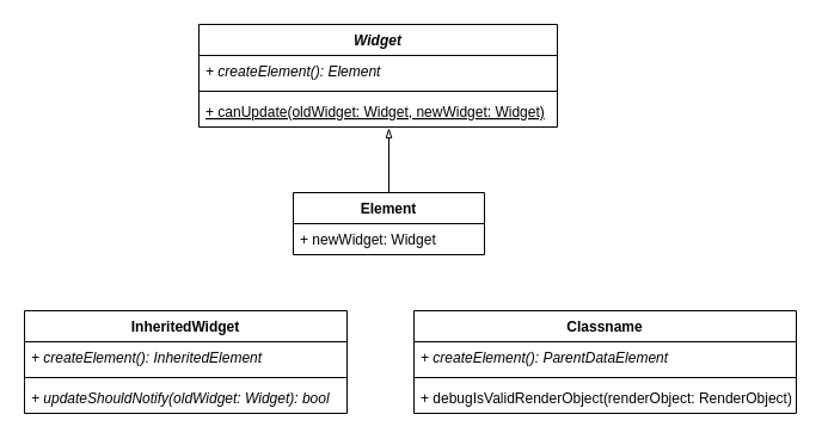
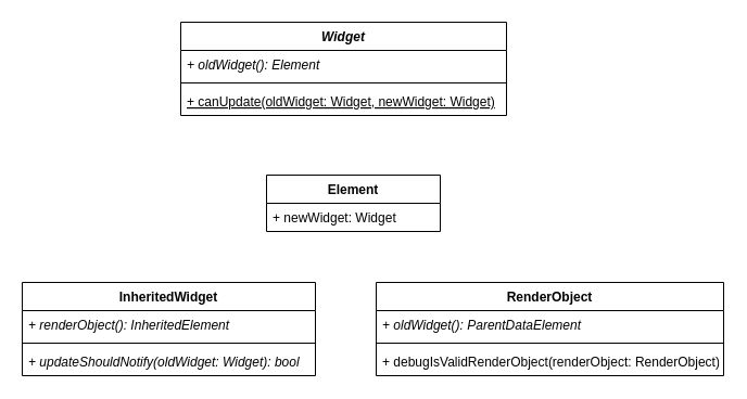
  <mxCell id="0" />
  <mxCell id="1" parent="0" />
  <mxCell id="2" value="Widget" style="swimlane;fontStyle=3;align=center;verticalAlign=top;childLayout=stackLayout;horizontal=1;startSize=26;horizontalStack=0;resizeParent=1;resizeParentMax=0;resizeLast=0;collapsible=1;marginBottom=0;" vertex="1" parent="1"><mxGeometry x="166" y="20" width="300" height="86" as="geometry" /></mxCell>
- <mxCell id="3" value="+ createElement(): Element" style="text;strokeColor=none;fillColor=none;align=left;verticalAlign=top;spacingLeft=4;spacingRight=4;overflow=hidden;rotatable=0;points=[[0,0.5],[1,0.5]];portConstraint=eastwest;fontStyle=2" vertex="1" parent="2"><mxGeometry y="26" width="300" height="26" as="geometry" /></mxCell>
+ <mxCell id="3" value="+ oldWidget(): Element" style="text;strokeColor=none;fillColor=none;align=left;verticalAlign=top;spacingLeft=4;spacingRight=4;overflow=hidden;rotatable=0;points=[[0,0.5],[1,0.5]];portConstraint=eastwest;fontStyle=2" vertex="1" parent="2"><mxGeometry y="26" width="300" height="26" as="geometry" /></mxCell>
  <mxCell id="4" value="" style="line;strokeWidth=1;fillColor=none;align=left;verticalAlign=middle;spacingTop=-1;spacingLeft=3;spacingRight=3;rotatable=0;labelPosition=right;points=[];portConstraint=eastwest;" vertex="1" parent="2"><mxGeometry y="52" width="300" height="8" as="geometry" /></mxCell>
  <mxCell id="5" value="+ canUpdate(oldWidget: Widget, newWidget: Widget)" style="text;strokeColor=none;fillColor=none;align=left;verticalAlign=top;spacingLeft=4;spacingRight=4;overflow=hidden;rotatable=0;points=[[0,0.5],[1,0.5]];portConstraint=eastwest;fontStyle=4" vertex="1" parent="2"><mxGeometry y="60" width="300" height="26" as="geometry" /></mxCell>
- <mxCell id="6" style="edgeStyle=orthogonalEdgeStyle;rounded=0;orthogonalLoop=1;jettySize=auto;html=1;exitX=0.5;exitY=0;exitDx=0;exitDy=0;entryX=0.53;entryY=1.038;entryDx=0;entryDy=0;entryPerimeter=0;endArrow=blockThin;endFill=0;" edge="1" parent="1" source="7" target="5"><mxGeometry relative="1" as="geometry" /></mxCell>
  <mxCell id="7" value="Element" style="swimlane;fontStyle=1;align=center;verticalAlign=top;childLayout=stackLayout;horizontal=1;startSize=26;horizontalStack=0;resizeParent=1;resizeParentMax=0;resizeLast=0;collapsible=1;marginBottom=0;" vertex="1" parent="1"><mxGeometry x="245" y="161" width="160" height="52" as="geometry" /></mxCell>
  <mxCell id="8" value="+ newWidget: Widget" style="text;strokeColor=none;fillColor=none;align=left;verticalAlign=top;spacingLeft=4;spacingRight=4;overflow=hidden;rotatable=0;points=[[0,0.5],[1,0.5]];portConstraint=eastwest;" vertex="1" parent="7"><mxGeometry y="26" width="160" height="26" as="geometry" /></mxCell>
  <mxCell id="9" value="InheritedWidget" style="swimlane;fontStyle=1;align=center;verticalAlign=top;childLayout=stackLayout;horizontal=1;startSize=26;horizontalStack=0;resizeParent=1;resizeParentMax=0;resizeLast=0;collapsible=1;marginBottom=0;" vertex="1" parent="1"><mxGeometry x="20" y="260" width="270" height="86" as="geometry" /></mxCell>
- <mxCell id="10" value="+ createElement(): InheritedElement" style="text;strokeColor=none;fillColor=none;align=left;verticalAlign=top;spacingLeft=4;spacingRight=4;overflow=hidden;rotatable=0;points=[[0,0.5],[1,0.5]];portConstraint=eastwest;fontStyle=2" vertex="1" parent="9"><mxGeometry y="26" width="270" height="26" as="geometry" /></mxCell>
+ <mxCell id="10" value="+ renderObject(): InheritedElement" style="text;strokeColor=none;fillColor=none;align=left;verticalAlign=top;spacingLeft=4;spacingRight=4;overflow=hidden;rotatable=0;points=[[0,0.5],[1,0.5]];portConstraint=eastwest;fontStyle=2" vertex="1" parent="9"><mxGeometry y="26" width="270" height="26" as="geometry" /></mxCell>
  <mxCell id="11" value="" style="line;strokeWidth=1;fillColor=none;align=left;verticalAlign=middle;spacingTop=-1;spacingLeft=3;spacingRight=3;rotatable=0;labelPosition=right;points=[];portConstraint=eastwest;" vertex="1" parent="9"><mxGeometry y="52" width="270" height="8" as="geometry" /></mxCell>
  <mxCell id="12" value="+ updateShouldNotify(oldWidget: Widget): bool" style="text;strokeColor=none;fillColor=none;align=left;verticalAlign=top;spacingLeft=4;spacingRight=4;overflow=hidden;rotatable=0;points=[[0,0.5],[1,0.5]];portConstraint=eastwest;fontStyle=2" vertex="1" parent="9"><mxGeometry y="60" width="270" height="26" as="geometry" /></mxCell>
- <mxCell id="13" value="Classname" style="swimlane;fontStyle=1;align=center;verticalAlign=top;childLayout=stackLayout;horizontal=1;startSize=26;horizontalStack=0;resizeParent=1;resizeParentMax=0;resizeLast=0;collapsible=1;marginBottom=0;" vertex="1" parent="1"><mxGeometry x="346" y="260" width="320" height="86" as="geometry" /></mxCell>
- <mxCell id="14" value="+ createElement(): ParentDataElement" style="text;strokeColor=none;fillColor=none;align=left;verticalAlign=top;spacingLeft=4;spacingRight=4;overflow=hidden;rotatable=0;points=[[0,0.5],[1,0.5]];portConstraint=eastwest;fontStyle=2" vertex="1" parent="13"><mxGeometry y="26" width="320" height="26" as="geometry" /></mxCell>
+ <mxCell id="13" value="RenderObject" style="swimlane;fontStyle=1;align=center;verticalAlign=top;childLayout=stackLayout;horizontal=1;startSize=26;horizontalStack=0;resizeParent=1;resizeParentMax=0;resizeLast=0;collapsible=1;marginBottom=0;" vertex="1" parent="1"><mxGeometry x="346" y="260" width="320" height="86" as="geometry" /></mxCell>
+ <mxCell id="14" value="+ oldWidget(): ParentDataElement" style="text;strokeColor=none;fillColor=none;align=left;verticalAlign=top;spacingLeft=4;spacingRight=4;overflow=hidden;rotatable=0;points=[[0,0.5],[1,0.5]];portConstraint=eastwest;fontStyle=2" vertex="1" parent="13"><mxGeometry y="26" width="320" height="26" as="geometry" /></mxCell>
  <mxCell id="15" value="" style="line;strokeWidth=1;fillColor=none;align=left;verticalAlign=middle;spacingTop=-1;spacingLeft=3;spacingRight=3;rotatable=0;labelPosition=right;points=[];portConstraint=eastwest;" vertex="1" parent="13"><mxGeometry y="52" width="320" height="8" as="geometry" /></mxCell>
  <mxCell id="16" value="+ debugIsValidRenderObject(renderObject: RenderObject): bool" style="text;strokeColor=none;fillColor=none;align=left;verticalAlign=top;spacingLeft=4;spacingRight=4;overflow=hidden;rotatable=0;points=[[0,0.5],[1,0.5]];portConstraint=eastwest;" vertex="1" parent="13"><mxGeometry y="60" width="320" height="26" as="geometry" /></mxCell>
